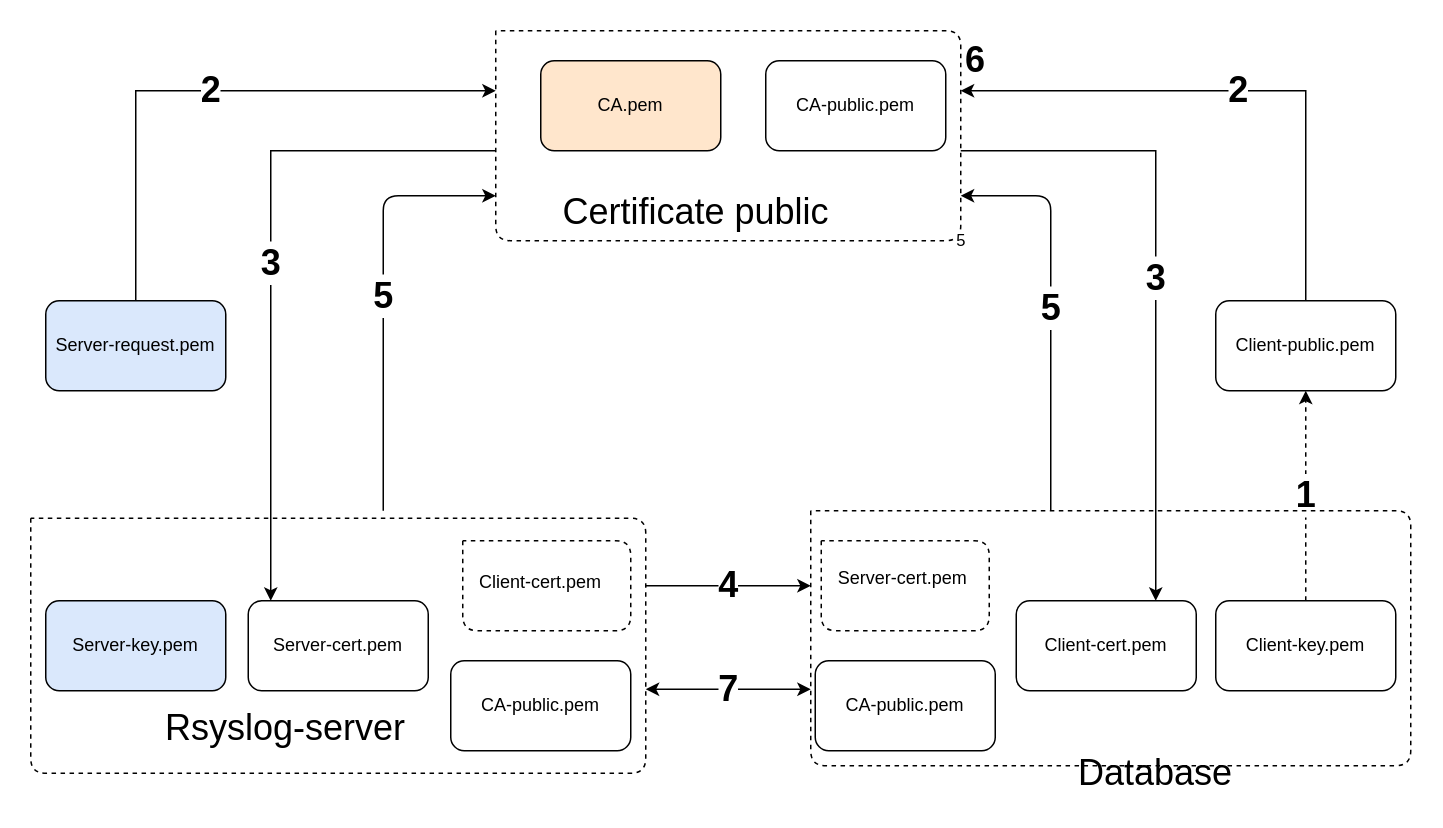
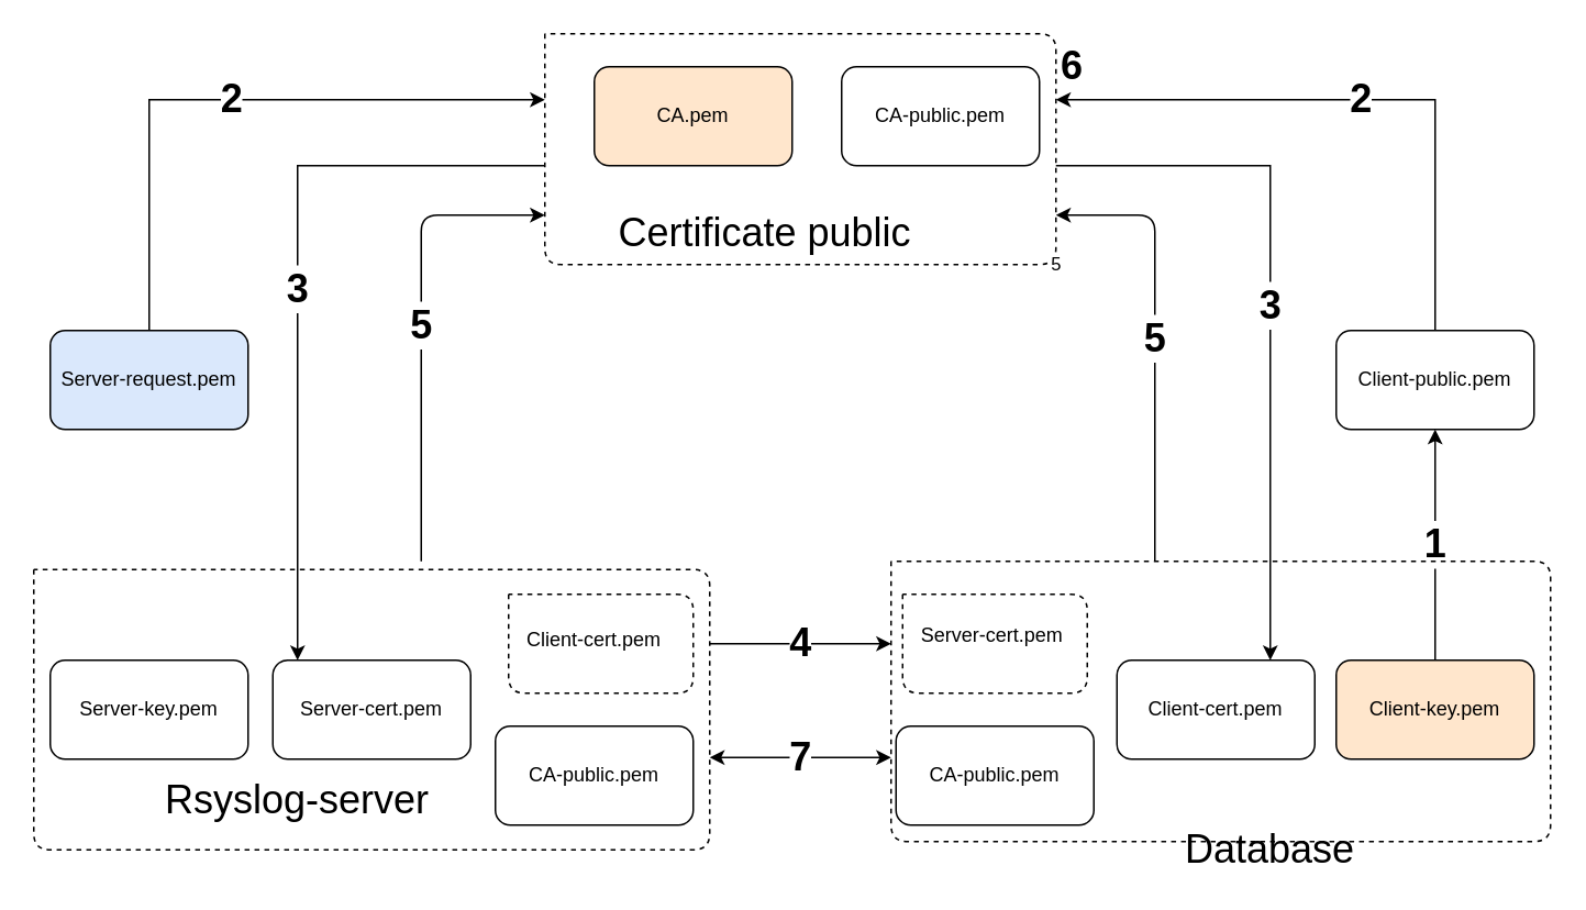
  <mxCell id="0" />
  <mxCell id="1" parent="0" />
- <mxCell id="2" value="Server-key.pem" style="rounded=1;whiteSpace=wrap;html=1;fillColor=#dae8fc;" vertex="1" parent="1"><mxGeometry x="30" y="400" width="120" height="60" as="geometry" /></mxCell>
+ <mxCell id="2" value="Server-key.pem" style="rounded=1;whiteSpace=wrap;html=1;" vertex="1" parent="1"><mxGeometry x="30" y="400" width="120" height="60" as="geometry" /></mxCell>
  <mxCell id="3" value="&lt;span style=&quot;font-size: 24px&quot;&gt;&lt;font style=&quot;font-size: 24px&quot;&gt;2&lt;/font&gt;&lt;/span&gt;" style="edgeStyle=orthogonalEdgeStyle;rounded=0;orthogonalLoop=1;jettySize=auto;html=1;fontStyle=1;fontSize=24;" edge="1" parent="1" source="4"><mxGeometry relative="1" as="geometry"><mxPoint x="330" y="60" as="targetPoint" /><Array as="points"><mxPoint x="90" y="60" /><mxPoint x="330" y="60" /></Array></mxGeometry></mxCell>
  <mxCell id="4" value="Server-request.pem" style="rounded=1;whiteSpace=wrap;html=1;fillColor=#dae8fc;" vertex="1" parent="1"><mxGeometry x="30" y="200" width="120" height="60" as="geometry" /></mxCell>
  <mxCell id="5" value="CA.pem" style="rounded=1;whiteSpace=wrap;html=1;fillColor=#ffe6cc;" vertex="1" parent="1"><mxGeometry x="360" y="40" width="120" height="60" as="geometry" /></mxCell>
  <mxCell id="6" value="CA-public.pem" style="rounded=1;whiteSpace=wrap;html=1;" vertex="1" parent="1"><mxGeometry x="510" y="40" width="120" height="60" as="geometry" /></mxCell>
  <mxCell id="7" value="&lt;font style=&quot;font-size: 24px&quot;&gt;&lt;span style=&quot;font-size: 24px&quot;&gt;3&lt;/span&gt;&lt;/font&gt;" style="edgeStyle=orthogonalEdgeStyle;rounded=0;orthogonalLoop=1;jettySize=auto;html=1;fontStyle=1;fontSize=24;" edge="1" parent="1" target="8"><mxGeometry relative="1" as="geometry"><mxPoint x="330" y="100" as="sourcePoint" /><Array as="points"><mxPoint x="330" y="100" /><mxPoint x="180" y="100" /></Array></mxGeometry></mxCell>
  <mxCell id="8" value="Server-cert.pem" style="rounded=1;whiteSpace=wrap;html=1;" vertex="1" parent="1"><mxGeometry x="165" y="400" width="120" height="60" as="geometry" /></mxCell>
  <mxCell id="9" value="2" style="edgeStyle=orthogonalEdgeStyle;rounded=0;orthogonalLoop=1;jettySize=auto;html=1;fontSize=24;fontStyle=1" edge="1" parent="1" source="10"><mxGeometry relative="1" as="geometry"><mxPoint x="640" y="60" as="targetPoint" /><Array as="points"><mxPoint x="870" y="60" /><mxPoint x="640" y="60" /></Array></mxGeometry></mxCell>
  <mxCell id="10" value="Client-public.pem" style="rounded=1;whiteSpace=wrap;html=1;" vertex="1" parent="1"><mxGeometry x="810" y="200" width="120" height="60" as="geometry" /></mxCell>
- <mxCell id="11" value="1" style="edgeStyle=orthogonalEdgeStyle;rounded=0;orthogonalLoop=1;jettySize=auto;html=1;fontStyle=1;fontSize=24;dashed=1;" edge="1" parent="1" source="12" target="10"><mxGeometry relative="1" as="geometry" /></mxCell>
- <mxCell id="12" value="Client-key.pem" style="rounded=1;whiteSpace=wrap;html=1;" vertex="1" parent="1"><mxGeometry x="810" y="400" width="120" height="60" as="geometry" /></mxCell>
+ <mxCell id="11" value="1" style="edgeStyle=orthogonalEdgeStyle;rounded=0;orthogonalLoop=1;jettySize=auto;html=1;fontStyle=1;fontSize=24;" edge="1" parent="1" source="12" target="10"><mxGeometry relative="1" as="geometry" /></mxCell>
+ <mxCell id="12" value="Client-key.pem" style="rounded=1;whiteSpace=wrap;html=1;fillColor=#ffe6cc;" vertex="1" parent="1"><mxGeometry x="810" y="400" width="120" height="60" as="geometry" /></mxCell>
  <mxCell id="13" value="3" style="edgeStyle=orthogonalEdgeStyle;rounded=0;orthogonalLoop=1;jettySize=auto;html=1;fontSize=24;fontStyle=1" edge="1" parent="1" target="14"><mxGeometry relative="1" as="geometry"><mxPoint x="640" y="100" as="sourcePoint" /><Array as="points"><mxPoint x="640" y="100" /><mxPoint x="770" y="100" /></Array></mxGeometry></mxCell>
  <mxCell id="14" value="Client-cert.pem" style="rounded=1;whiteSpace=wrap;html=1;" vertex="1" parent="1"><mxGeometry x="677" y="400" width="120" height="60" as="geometry" /></mxCell>
  <mxCell id="15" value="5" style="endArrow=none;dashed=1;html=1;" edge="1" parent="1"><mxGeometry width="50" height="50" relative="1" as="geometry"><mxPoint x="330" as="sourcePoint" y="20" /><mxPoint x="330" as="targetPoint" y="20" /><Array as="points"><mxPoint x="330" y="160" /><mxPoint x="640" y="160" /><mxPoint x="640" y="20" /></Array></mxGeometry></mxCell>
  <mxCell id="16" value="" style="endArrow=none;dashed=1;html=1;" edge="1" parent="1"><mxGeometry width="50" height="50" relative="1" as="geometry"><mxPoint y="345" as="sourcePoint" x="20" /><mxPoint y="345" as="targetPoint" x="20" /><Array as="points"><mxPoint y="515" x="20" /><mxPoint x="430" y="515" /><mxPoint x="430" y="345" /></Array></mxGeometry></mxCell>
  <mxCell id="17" value="" style="endArrow=none;dashed=1;html=1;" edge="1" parent="1"><mxGeometry width="50" height="50" relative="1" as="geometry"><mxPoint x="540" y="340" as="sourcePoint" /><mxPoint x="540" y="340" as="targetPoint" /><Array as="points"><mxPoint x="540" y="510" /><mxPoint x="940" y="510" /><mxPoint x="940" y="340" /></Array></mxGeometry></mxCell>
  <mxCell id="18" value="7" style="endArrow=classic;startArrow=classic;html=1;fontSize=24;fontStyle=1" edge="1" parent="1"><mxGeometry width="50" height="50" relative="1" as="geometry"><mxPoint x="430" y="459" as="sourcePoint" /><mxPoint x="540" y="459" as="targetPoint" /></mxGeometry></mxCell>
  <mxCell id="19" value="6" style="text;html=1;strokeColor=none;fillColor=none;align=center;verticalAlign=middle;whiteSpace=wrap;rounded=0;fontSize=24;fontStyle=1" vertex="1" parent="1"><mxGeometry x="630" y="30" width="40" height="20" as="geometry" /></mxCell>
  <mxCell id="20" value="4" style="endArrow=classic;html=1;fontSize=24;fontStyle=1" edge="1" parent="1"><mxGeometry width="50" height="50" relative="1" as="geometry"><mxPoint x="430" y="390" as="sourcePoint" /><mxPoint x="540" y="390" as="targetPoint" /></mxGeometry></mxCell>
- <mxCell id="21" value="Rsyslog-server" style="text;html=1;strokeColor=none;fillColor=none;align=center;verticalAlign=middle;whiteSpace=wrap;rounded=0;fontSize=24;" vertex="1" parent="1"><mxGeometry x="100" y="470" width="180" height="30" as="geometry" /></mxCell>
+ <mxCell id="21" value="Rsyslog-server" style="text;html=1;strokeColor=none;fillColor=none;align=center;verticalAlign=middle;whiteSpace=wrap;rounded=0;fontSize=24;" vertex="1" parent="1"><mxGeometry x="90" y="470" width="180" height="30" as="geometry" /></mxCell>
  <mxCell id="22" value="Database" style="text;html=1;strokeColor=none;fillColor=none;align=center;verticalAlign=middle;whiteSpace=wrap;rounded=0;fontSize=24;" vertex="1" parent="1"><mxGeometry x="680" y="500" width="180" height="30" as="geometry" /></mxCell>
  <mxCell id="23" value="Certificate public" style="text;html=1;fontSize=24;" vertex="1" parent="1"><mxGeometry x="373" y="120" width="230" height="40" as="geometry" /></mxCell>
  <mxCell id="24" value="CA-public.pem" style="rounded=1;whiteSpace=wrap;html=1;" vertex="1" parent="1"><mxGeometry x="300" y="440" width="120" height="60" as="geometry" /></mxCell>
  <mxCell id="25" value="CA-public.pem" style="rounded=1;whiteSpace=wrap;html=1;" vertex="1" parent="1"><mxGeometry x="543" y="440" width="120" height="60" as="geometry" /></mxCell>
  <mxCell id="26" value="" style="endArrow=none;dashed=1;html=1;" edge="1" parent="1"><mxGeometry width="50" height="50" relative="1" as="geometry"><mxPoint x="547" y="360" as="sourcePoint" /><mxPoint x="547" y="360" as="targetPoint" /><Array as="points"><mxPoint x="547" y="420" /><mxPoint x="659" y="420" /><mxPoint x="659" y="360" /></Array></mxGeometry></mxCell>
  <mxCell id="27" value="Server-cert.pem" style="text;html=1;strokeColor=none;fillColor=none;align=center;verticalAlign=middle;whiteSpace=wrap;rounded=0;fontSize=12;" vertex="1" parent="1"><mxGeometry x="553" y="370" width="97" height="30" as="geometry" /></mxCell>
  <mxCell id="28" value="" style="endArrow=none;dashed=1;html=1;" edge="1" parent="1"><mxGeometry width="50" height="50" relative="1" as="geometry"><mxPoint x="308" y="360" as="sourcePoint" /><mxPoint x="308" y="360" as="targetPoint" /><Array as="points"><mxPoint x="308" y="420" /><mxPoint x="420" y="420" /><mxPoint x="420" y="360" /></Array></mxGeometry></mxCell>
  <mxCell id="29" value="Client-cert.pem" style="text;html=1;strokeColor=none;fillColor=none;align=center;verticalAlign=middle;whiteSpace=wrap;rounded=0;fontSize=12;" vertex="1" parent="1"><mxGeometry x="310" y="370" width="100" height="35" as="geometry" /></mxCell>
  <mxCell id="30" value="5" style="endArrow=classic;html=1;fontSize=24;fontStyle=1" edge="1" parent="1"><mxGeometry width="50" height="50" relative="1" as="geometry"><mxPoint x="700" y="340" as="sourcePoint" /><mxPoint x="640" y="130" as="targetPoint" /><Array as="points"><mxPoint x="700" y="130" /></Array></mxGeometry></mxCell>
  <mxCell id="31" value="5" style="endArrow=classic;html=1;fontSize=24;fontStyle=1" edge="1" parent="1"><mxGeometry width="50" height="50" relative="1" as="geometry"><mxPoint x="255" y="340" as="sourcePoint" /><mxPoint x="330" y="130" as="targetPoint" /><Array as="points"><mxPoint x="255" y="130" /></Array></mxGeometry></mxCell>
